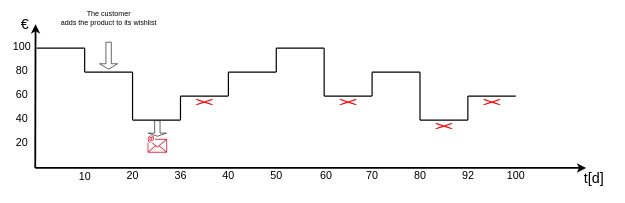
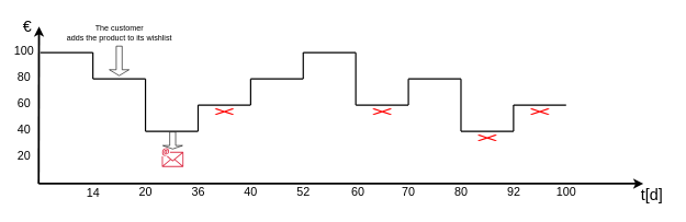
  <mxCell id="0" />
  <mxCell id="1" parent="0" />
  <mxCell id="2" value="" style="edgeStyle=none;html=1;fontColor=#000000;strokeWidth=3;strokeColor=#000000;" parent="1" edge="1"><mxGeometry width="100" height="100" relative="1" as="geometry"><mxPoint x="57.5" y="280" as="sourcePoint" /><mxPoint x="58" y="40" as="targetPoint" /></mxGeometry></mxCell>
  <mxCell id="3" value="" style="edgeStyle=none;html=1;fontColor=#000000;strokeWidth=3;strokeColor=#000000;" parent="1" edge="1"><mxGeometry width="100" height="100" relative="1" as="geometry"><mxPoint x="57.5" y="280" as="sourcePoint" /><mxPoint x="977.5" y="280" as="targetPoint" /></mxGeometry></mxCell>
- <mxCell id="4" value="10" style="text;spacingTop=-5;align=center;verticalAlign=middle;fontStyle=0;html=1;fontSize=18;points=[];strokeColor=none;" parent="1" vertex="1"><mxGeometry x="80" y="282" width="120" height="30" as="geometry" /></mxCell>
+ <mxCell id="4" value="14" style="text;spacingTop=-5;align=center;verticalAlign=middle;fontStyle=0;html=1;fontSize=18;points=[];strokeColor=none;" parent="1" vertex="1"><mxGeometry x="80" y="282" width="120" height="30" as="geometry" /></mxCell>
  <mxCell id="5" value="20" style="text;spacingTop=-5;align=center;verticalAlign=middle;fontStyle=0;html=1;fontSize=18;points=[];strokeColor=none;" parent="1" vertex="1"><mxGeometry x="160" y="280" width="120" height="30" as="geometry" /></mxCell>
  <mxCell id="6" value="36" style="text;spacingTop=-5;align=center;verticalAlign=middle;fontStyle=0;html=1;fontSize=18;points=[];strokeColor=none;" parent="1" vertex="1"><mxGeometry x="240" y="280" width="120" height="30" as="geometry" /></mxCell>
  <mxCell id="7" value="20" style="text;spacingTop=-5;align=center;verticalAlign=middle;fontStyle=0;html=1;fontSize=18;points=[]" parent="1" vertex="1"><mxGeometry x="20" y="230" width="30" height="20" as="geometry" /></mxCell>
  <mxCell id="8" value="40" style="text;spacingTop=-5;align=center;verticalAlign=middle;fontStyle=0;html=1;fontSize=18;points=[];strokeColor=none;" parent="1" vertex="1"><mxGeometry x="320" y="280" width="120" height="30" as="geometry" /></mxCell>
  <mxCell id="9" value="&lt;font style=&quot;font-size: 24px;&quot;&gt;€&lt;/font&gt;" style="text;html=1;align=center;verticalAlign=middle;resizable=0;points=[];autosize=1;strokeColor=none;fillColor=none;" parent="1" vertex="1"><mxGeometry x="20" y="20" width="40" height="40" as="geometry" /></mxCell>
  <mxCell id="10" value="&lt;font style=&quot;font-size: 24px;&quot;&gt;t[d]&lt;/font&gt;" style="text;html=1;align=center;verticalAlign=middle;resizable=0;points=[];autosize=1;strokeColor=none;fillColor=none;" parent="1" vertex="1"><mxGeometry x="960" y="277" width="60" height="40" as="geometry" /></mxCell>
- <mxCell id="11" value="50" style="text;spacingTop=-5;align=center;verticalAlign=middle;fontStyle=0;html=1;fontSize=18;points=[];strokeColor=none;" parent="1" vertex="1"><mxGeometry x="400" y="280" width="120" height="30" as="geometry" /></mxCell>
+ <mxCell id="11" value="52" style="text;spacingTop=-5;align=center;verticalAlign=middle;fontStyle=0;html=1;fontSize=18;points=[];strokeColor=none;" parent="1" vertex="1"><mxGeometry x="400" y="280" width="120" height="30" as="geometry" /></mxCell>
  <mxCell id="12" value="60" style="text;spacingTop=-5;align=center;verticalAlign=middle;fontStyle=0;html=1;fontSize=18;points=[];strokeColor=none;" parent="1" vertex="1"><mxGeometry x="483" y="280" width="120" height="30" as="geometry" /></mxCell>
  <mxCell id="13" value="70" style="text;spacingTop=-5;align=center;verticalAlign=middle;fontStyle=0;html=1;fontSize=18;points=[];strokeColor=none;" parent="1" vertex="1"><mxGeometry x="560" y="280" width="120" height="30" as="geometry" /></mxCell>
  <mxCell id="14" value="80" style="text;spacingTop=-5;align=center;verticalAlign=middle;fontStyle=0;html=1;fontSize=18;points=[];strokeColor=none;" parent="1" vertex="1"><mxGeometry x="640" y="280" width="120" height="30" as="geometry" /></mxCell>
  <mxCell id="15" value="92" style="text;spacingTop=-5;align=center;verticalAlign=middle;fontStyle=0;html=1;fontSize=18;points=[];strokeColor=none;" parent="1" vertex="1"><mxGeometry x="720" y="280" width="120" height="30" as="geometry" /></mxCell>
  <mxCell id="16" value="100" style="text;spacingTop=-5;align=center;verticalAlign=middle;fontStyle=0;html=1;fontSize=18;points=[];strokeColor=none;" parent="1" vertex="1"><mxGeometry x="800" y="280" width="120" height="30" as="geometry" /></mxCell>
  <mxCell id="17" value="40" style="text;spacingTop=-5;align=center;verticalAlign=middle;fontStyle=0;html=1;fontSize=18;points=[]" parent="1" vertex="1"><mxGeometry x="20" y="190" width="30" height="20" as="geometry" /></mxCell>
  <mxCell id="18" value="60" style="text;spacingTop=-5;align=center;verticalAlign=middle;fontStyle=0;html=1;fontSize=18;points=[]" parent="1" vertex="1"><mxGeometry x="20" y="150" width="30" height="20" as="geometry" /></mxCell>
  <mxCell id="19" value="80" style="text;spacingTop=-5;align=center;verticalAlign=middle;fontStyle=0;html=1;fontSize=18;points=[]" parent="1" vertex="1"><mxGeometry x="20" y="110" width="30" height="20" as="geometry" /></mxCell>
  <mxCell id="20" value="100" style="text;spacingTop=-5;align=center;verticalAlign=middle;fontStyle=0;html=1;fontSize=18;points=[]" parent="1" vertex="1"><mxGeometry x="20" y="70" width="30" height="20" as="geometry" /></mxCell>
  <mxCell id="21" value="" style="line;strokeWidth=2;html=1;" parent="1" vertex="1"><mxGeometry x="60" y="75" width="80" height="10" as="geometry" /></mxCell>
  <mxCell id="22" value="" style="line;strokeWidth=2;html=1;" parent="1" vertex="1"><mxGeometry x="140" y="115" width="80" height="10" as="geometry" /></mxCell>
  <mxCell id="23" value="" style="line;strokeWidth=2;html=1;" parent="1" vertex="1"><mxGeometry x="220" y="195" width="80" height="10" as="geometry" /></mxCell>
  <mxCell id="24" value="" style="line;strokeWidth=2;html=1;" parent="1" vertex="1"><mxGeometry x="300" y="155" width="80" height="10" as="geometry" /></mxCell>
  <mxCell id="25" value="" style="line;strokeWidth=2;html=1;" parent="1" vertex="1"><mxGeometry x="380" y="115" width="80" height="10" as="geometry" /></mxCell>
  <mxCell id="26" value="" style="line;strokeWidth=2;html=1;" parent="1" vertex="1"><mxGeometry x="460" y="75" width="80" height="10" as="geometry" /></mxCell>
  <mxCell id="27" value="" style="line;strokeWidth=2;html=1;" parent="1" vertex="1"><mxGeometry x="540" y="155" width="80" height="10" as="geometry" /></mxCell>
  <mxCell id="28" value="" style="line;strokeWidth=2;html=1;" parent="1" vertex="1"><mxGeometry x="620" y="107.5" width="80" height="25" as="geometry" /></mxCell>
  <mxCell id="29" value="" style="line;strokeWidth=2;html=1;" parent="1" vertex="1"><mxGeometry x="700" y="195" width="80" height="10" as="geometry" /></mxCell>
  <mxCell id="30" value="" style="line;strokeWidth=2;html=1;" parent="1" vertex="1"><mxGeometry x="780" y="155" width="80" height="10" as="geometry" /></mxCell>
  <mxCell id="31" value="" style="shape=singleArrow;direction=south;whiteSpace=wrap;html=1;" parent="1" vertex="1"><mxGeometry x="165" y="70" width="30" height="45" as="geometry" /></mxCell>
- <mxCell id="32" value="The customer&lt;div&gt;adds the product to its wishlist&lt;/div&gt;" style="text;html=1;align=center;verticalAlign=middle;resizable=0;points=[];autosize=1;strokeColor=none;fillColor=none;" parent="1" vertex="1"><mxGeometry x="90" y="10" width="180" height="40" as="geometry" /></mxCell>
+ <mxCell id="32" value="The customer&lt;div&gt;adds the product to its wishlist&lt;/div&gt;" style="text;html=1;align=center;verticalAlign=middle;resizable=0;points=[];autosize=1;strokeColor=none;fillColor=none;" parent="1" vertex="1"><mxGeometry x="90" y="30" width="180" height="40" as="geometry" /></mxCell>
  <mxCell id="33" value="" style="line;strokeWidth=2;html=1;rotation=90;" parent="1" vertex="1"><mxGeometry x="120.03" y="94.75" width="39.97" height="10" as="geometry" /></mxCell>
  <mxCell id="34" value="" style="line;strokeWidth=2;html=1;rotation=90;" parent="1" vertex="1"><mxGeometry x="180.02" y="154.99" width="79.92" height="10" as="geometry" /></mxCell>
  <mxCell id="35" value="" style="line;strokeWidth=2;html=1;rotation=90;" parent="1" vertex="1"><mxGeometry x="280.09" y="174.93" width="39.91" height="10" as="geometry" /></mxCell>
  <mxCell id="36" value="" style="line;strokeWidth=2;html=1;rotation=90;" parent="1" vertex="1"><mxGeometry x="360.09" y="132.5" width="39.91" height="15" as="geometry" /></mxCell>
  <mxCell id="37" value="" style="line;strokeWidth=2;html=1;rotation=90;" parent="1" vertex="1"><mxGeometry x="440.04" y="94.75" width="39.91" height="10" as="geometry" /></mxCell>
  <mxCell id="38" value="" style="line;strokeWidth=2;html=1;rotation=90;" parent="1" vertex="1"><mxGeometry x="600.04" y="132.5" width="39.91" height="15" as="geometry" /></mxCell>
  <mxCell id="39" value="" style="line;strokeWidth=2;html=1;rotation=90;" parent="1" vertex="1"><mxGeometry x="760" y="174.93" width="39.91" height="10" as="geometry" /></mxCell>
  <mxCell id="40" value="" style="line;strokeWidth=2;html=1;rotation=90;" parent="1" vertex="1"><mxGeometry x="500" y="115" width="79.92" height="10" as="geometry" /></mxCell>
  <mxCell id="41" value="" style="line;strokeWidth=2;html=1;rotation=90;" parent="1" vertex="1"><mxGeometry x="660.04" y="155" width="79.92" height="10" as="geometry" /></mxCell>
  <mxCell id="42" value="" style="sketch=0;outlineConnect=0;fontColor=#232F3E;gradientColor=none;fillColor=#DD344C;strokeColor=none;dashed=0;verticalLabelPosition=bottom;verticalAlign=top;align=center;html=1;fontSize=12;fontStyle=0;aspect=fixed;shape=mxgraph.aws4.email;" parent="1" vertex="1"><mxGeometry x="245" y="225.5" width="32.79" height="29" as="geometry" /></mxCell>
  <mxCell id="43" value="" style="shape=singleArrow;direction=south;whiteSpace=wrap;html=1;" parent="1" vertex="1"><mxGeometry x="246.4" y="201" width="30" height="26" as="geometry" /></mxCell>
  <mxCell id="44" value="" style="shape=mxgraph.mockup.markup.redX;fillColor=#ff0000;html=1;shadow=0;whiteSpace=wrap;strokeColor=none;" parent="1" vertex="1"><mxGeometry x="325" y="165" width="30" height="10" as="geometry" /></mxCell>
  <mxCell id="45" value="" style="shape=mxgraph.mockup.markup.redX;fillColor=#ff0000;html=1;shadow=0;whiteSpace=wrap;strokeColor=none;" parent="1" vertex="1"><mxGeometry x="565" y="164.93" width="30" height="10" as="geometry" /></mxCell>
  <mxCell id="46" value="" style="shape=mxgraph.mockup.markup.redX;fillColor=#ff0000;html=1;shadow=0;whiteSpace=wrap;strokeColor=none;" parent="1" vertex="1"><mxGeometry x="725" y="205" width="30" height="10" as="geometry" /></mxCell>
  <mxCell id="47" value="" style="shape=mxgraph.mockup.markup.redX;fillColor=#ff0000;html=1;shadow=0;whiteSpace=wrap;strokeColor=none;" parent="1" vertex="1"><mxGeometry x="805" y="164.93" width="30" height="10" as="geometry" /></mxCell>
